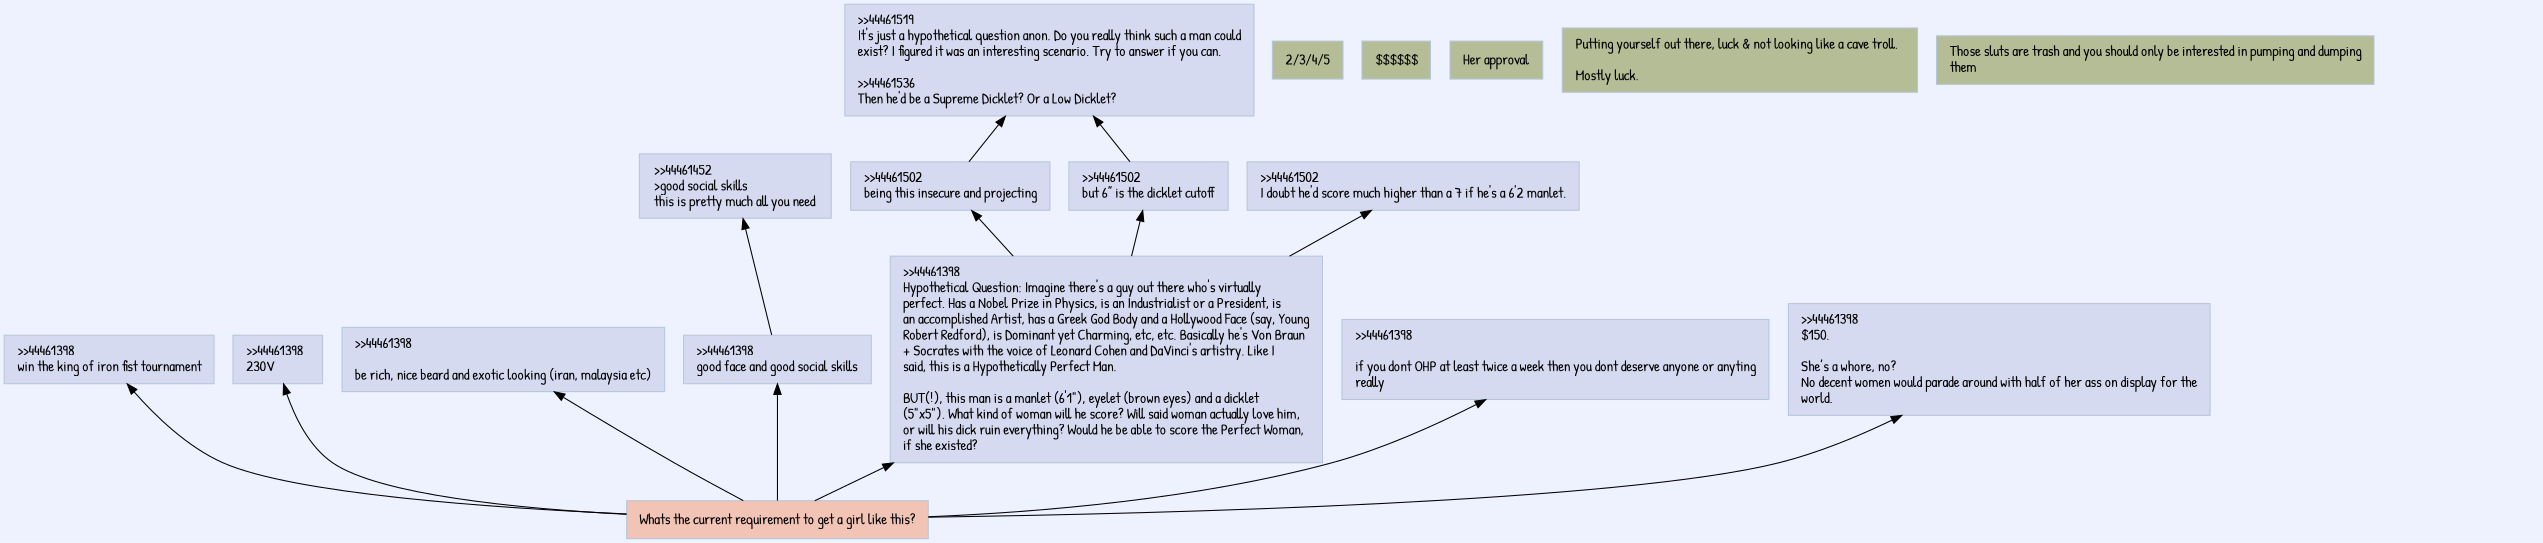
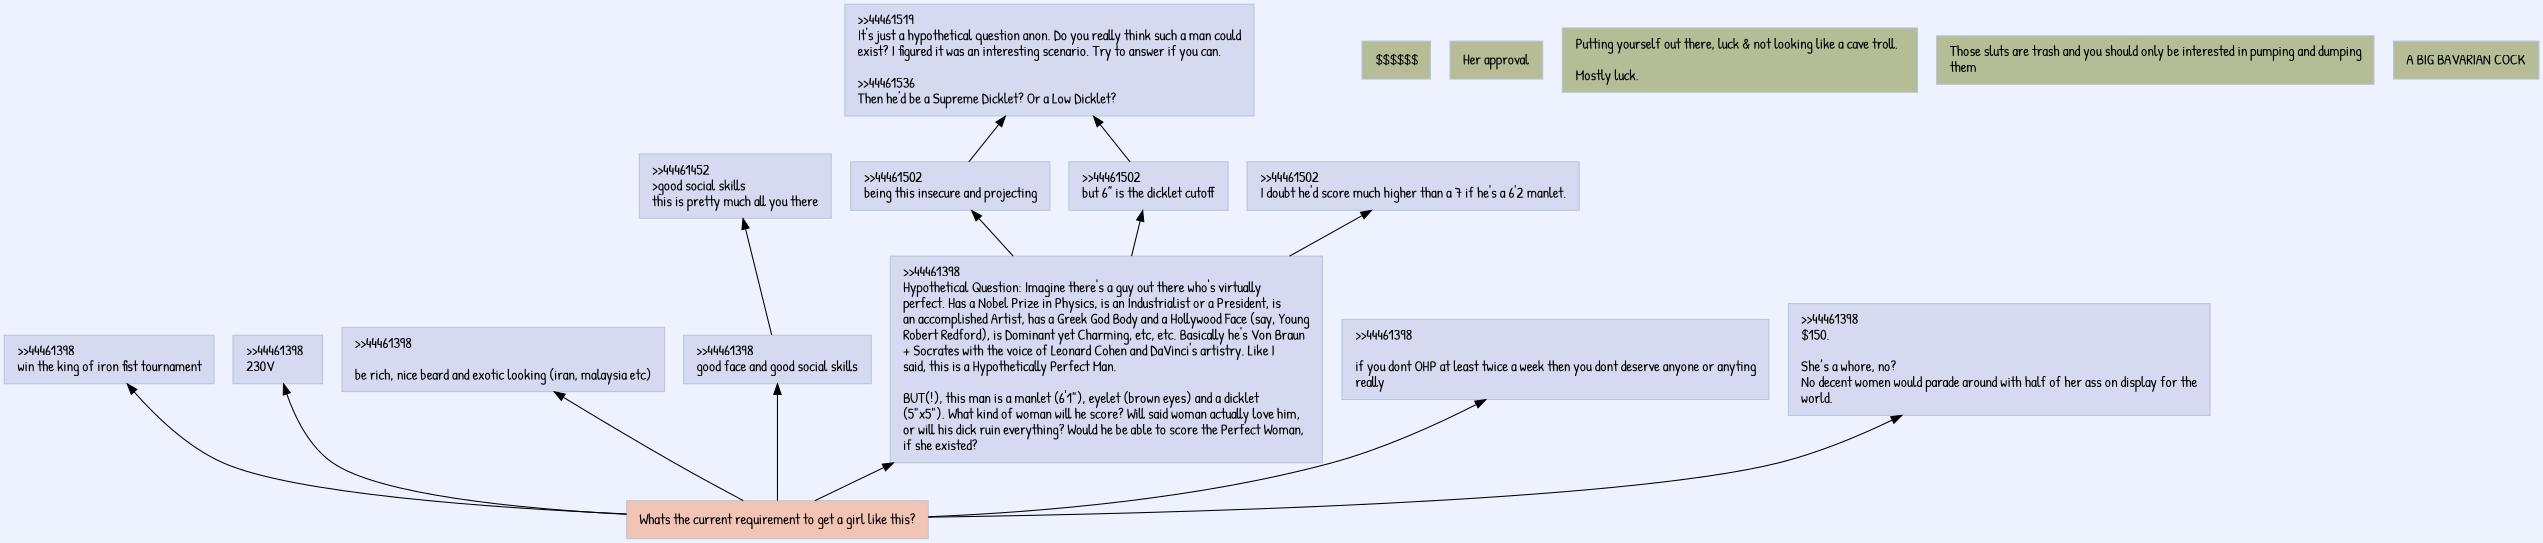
  digraph {
    bgcolor="#eef2ff"
    fontname="Patrick Hand"
    splines=true
    node [color="#B7C5D9" fillcolor="#D6DAF0" fontname="Patrick Hand" shape=rectangle style=filled]
    edge [dir=back fontname="Patrick Hand"]
    n1 [fillcolor="#F2C4B5" label=<<TABLE ALIGN="LEFT" BORDER="0"><TR><TD BALIGN="LEFT"><FONT>Whats the current requirement to get a girl like this?<BR/></FONT></TD></TR></TABLE>>]
    n2 [label=<<TABLE ALIGN="LEFT" BORDER="0"><TR><TD BALIGN="LEFT"><FONT>&gt;&gt;44461398  <BR/>win the king of iron fist tournament<BR/></FONT></TD></TR></TABLE>>]
-   n3 [fillcolor="#B4BD96" label=<<TABLE ALIGN="LEFT" BORDER="0"><TR><TD BALIGN="LEFT"><FONT>2/3/4/5<BR/></FONT></TD></TR></TABLE>>]
    n4 [fillcolor="#B4BD96" label=<<TABLE ALIGN="LEFT" BORDER="0"><TR><TD BALIGN="LEFT"><FONT>$$$$$$<BR/></FONT></TD></TR></TABLE>>]
    n5 [label=<<TABLE ALIGN="LEFT" BORDER="0"><TR><TD BALIGN="LEFT"><FONT>&gt;&gt;44461398  <BR/>230V<BR/></FONT></TD></TR></TABLE>>]
    n6 [label=<<TABLE ALIGN="LEFT" BORDER="0"><TR><TD BALIGN="LEFT"><FONT>&gt;&gt;44461398  <BR/>  <BR/>be rich, nice beard and exotic looking (iran, malaysia etc)<BR/></FONT></TD></TR></TABLE>>]
    n7 [fillcolor="#B4BD96" label=<<TABLE ALIGN="LEFT" BORDER="0"><TR><TD BALIGN="LEFT"><FONT>Her approval<BR/></FONT></TD></TR></TABLE>>]
    n8 [label=<<TABLE ALIGN="LEFT" BORDER="0"><TR><TD BALIGN="LEFT"><FONT>&gt;&gt;44461398  <BR/>good face and good social skills<BR/></FONT></TD></TR></TABLE>>]
    n9 [fillcolor="#B4BD96" label=<<TABLE ALIGN="LEFT" BORDER="0"><TR><TD BALIGN="LEFT"><FONT>Putting yourself out there, luck &amp; not looking like a cave troll.  <BR/>  <BR/>Mostly luck.<BR/></FONT></TD></TR></TABLE>>]
-   n10 [label=<<TABLE ALIGN="LEFT" BORDER="0"><TR><TD BALIGN="LEFT"><FONT>&gt;&gt;44461452  <BR/>&gt;good social skills  <BR/>this is pretty much all you need<BR/></FONT></TD></TR></TABLE>>]
+   n10 [label=<<TABLE ALIGN="LEFT" BORDER="0"><TR><TD BALIGN="LEFT"><FONT>&gt;&gt;44461452  <BR/>&gt;good social skills  <BR/>this is pretty much all you there<BR/></FONT></TD></TR></TABLE>>]
    n11 [fillcolor="#B4BD96" label=<<TABLE ALIGN="LEFT" BORDER="0"><TR><TD BALIGN="LEFT"><FONT>Those sluts are trash and you should only be interested in pumping and dumping<BR/>them<BR/></FONT></TD></TR></TABLE>>]
    n12 [label=<<TABLE ALIGN="LEFT" BORDER="0"><TR><TD BALIGN="LEFT"><FONT>&gt;&gt;44461398  <BR/>Hypothetical Question: Imagine there's a guy out there who's virtually<BR/>perfect. Has a Nobel Prize in Physics, is an Industrialist or a President, is<BR/>an accomplished Artist, has a Greek God Body and a Hollywood Face (say, Young<BR/>Robert Redford), is Dominant yet Charming, etc, etc. Basically he's Von Braun<BR/>+ Socrates with the voice of Leonard Cohen and DaVinci's artistry. Like I<BR/>said, this is a Hypothetically Perfect Man.  <BR/>  <BR/>BUT(!), this man is a manlet (6'1"), eyelet (brown eyes) and a dicklet<BR/>(5"x5"). What kind of woman will he score? Will said woman actually love him,<BR/>or will his dick ruin everything? Would he be able to score the Perfect Woman,<BR/>if she existed?<BR/></FONT></TD></TR></TABLE>>]
    n13 [label=<<TABLE ALIGN="LEFT" BORDER="0"><TR><TD BALIGN="LEFT"><FONT>&gt;&gt;44461502  <BR/>being this insecure and projecting<BR/></FONT></TD></TR></TABLE>>]
    n14 [label=<<TABLE ALIGN="LEFT" BORDER="0"><TR><TD BALIGN="LEFT"><FONT>&gt;&gt;44461502  <BR/>but 6” is the dicklet cutoff<BR/></FONT></TD></TR></TABLE>>]
    n15 [label=<<TABLE ALIGN="LEFT" BORDER="0"><TR><TD BALIGN="LEFT"><FONT>&gt;&gt;44461502  <BR/>I doubt he'd score much higher than a 7 if he's a 6'2 manlet.<BR/></FONT></TD></TR></TABLE>>]
    n16 [label=<<TABLE ALIGN="LEFT" BORDER="0"><TR><TD BALIGN="LEFT"><FONT>&gt;&gt;44461519  <BR/>It's just a hypothetical question anon. Do you really think such a man could<BR/>exist? I figured it was an interesting scenario. Try to answer if you can.  <BR/>  <BR/>&gt;&gt;44461536  <BR/>Then he'd be a Supreme Dicklet? Or a Low Dicklet?<BR/></FONT></TD></TR></TABLE>>]
+   n17 [fillcolor="#B4BD96" label=<<TABLE ALIGN="LEFT" BORDER="0"><TR><TD BALIGN="LEFT"><FONT>A BIG BAVARIAN COCK<BR/></FONT></TD></TR></TABLE>>]
    n18 [label=<<TABLE ALIGN="LEFT" BORDER="0"><TR><TD BALIGN="LEFT"><FONT>&gt;&gt;44461398  <BR/>  <BR/>if you dont OHP at least twice a week then you dont deserve anyone or anyting<BR/>really<BR/></FONT></TD></TR></TABLE>>]
    n19 [label=<<TABLE ALIGN="LEFT" BORDER="0"><TR><TD BALIGN="LEFT"><FONT>&gt;&gt;44461398  <BR/>$150.  <BR/>  <BR/>She’s a whore, no?  <BR/>No decent women would parade around with half of her ass on display for the<BR/>world.<BR/></FONT></TD></TR></TABLE>>]
    n2 -> n1
    n5 -> n1
    n6 -> n1
    n8 -> n1
    n10 -> n8
    n12 -> n1
    n13 -> n12
    n14 -> n12
    n15 -> n12
    n16 -> n13
    n16 -> n14
    n18 -> n1
    n19 -> n1
  }
